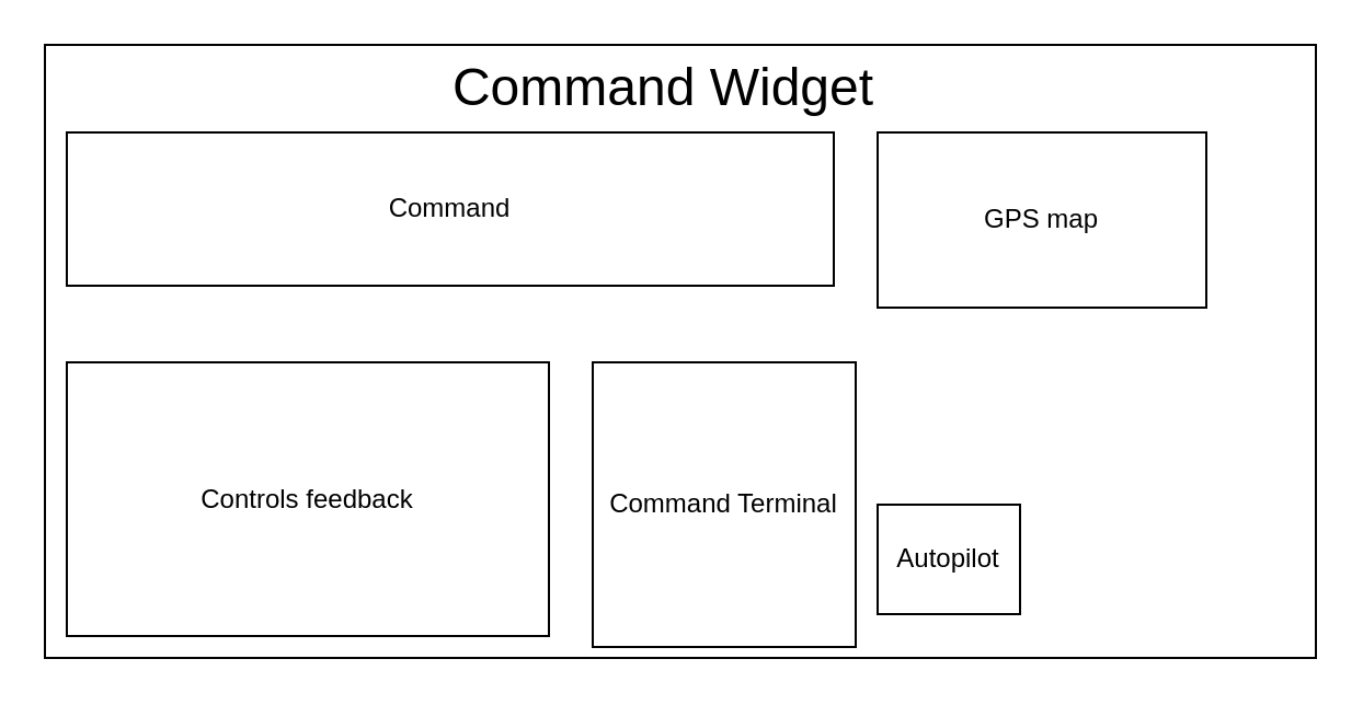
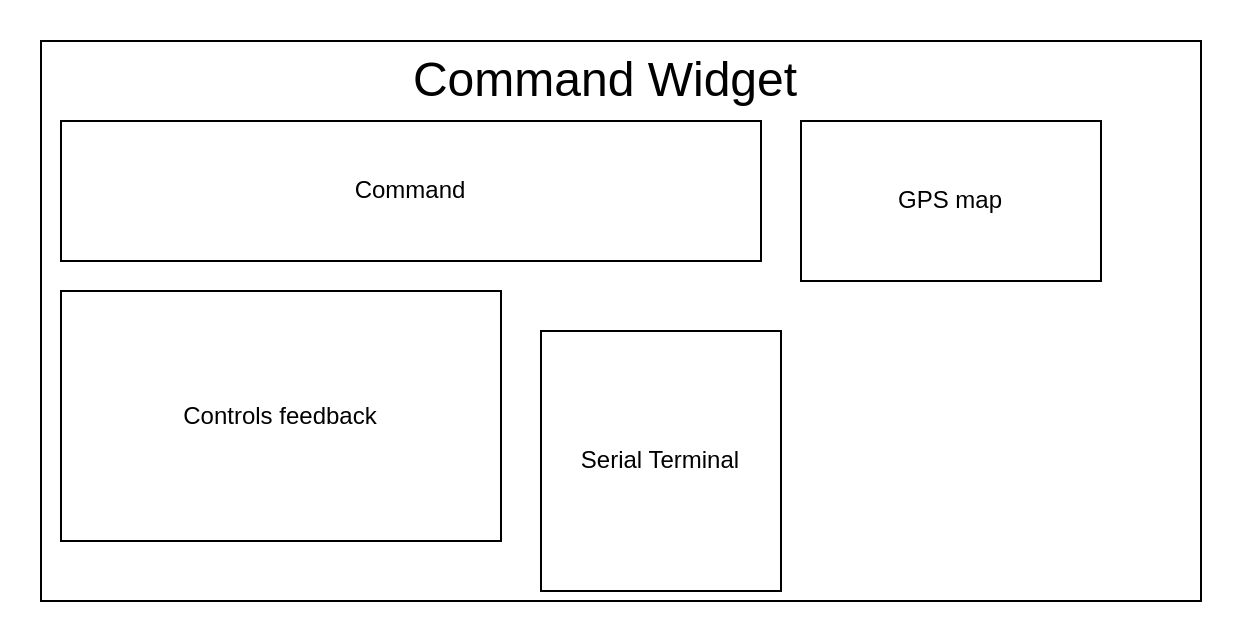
  <mxCell id="0" />
  <mxCell id="1" parent="0" />
  <mxCell id="2" value="" style="rounded=0;whiteSpace=wrap;html=1;" vertex="1" parent="1"><mxGeometry x="20" y="20" width="580" height="280" as="geometry" /></mxCell>
  <mxCell id="3" value="Command" style="rounded=0;whiteSpace=wrap;html=1;" vertex="1" parent="1"><mxGeometry x="30" y="60" width="350" height="70" as="geometry" /></mxCell>
- <mxCell id="4" value="Controls feedback" style="rounded=0;whiteSpace=wrap;html=1;" vertex="1" parent="1"><mxGeometry x="30" y="165" width="220" height="125" as="geometry" /></mxCell>
- <mxCell id="5" value="Command Terminal" style="rounded=0;whiteSpace=wrap;html=1;" vertex="1" parent="1"><mxGeometry x="270" y="165" width="120" height="130" as="geometry" /></mxCell>
+ <mxCell id="4" value="Controls feedback" style="rounded=0;whiteSpace=wrap;html=1;" vertex="1" parent="1"><mxGeometry x="30" y="145" width="220" height="125" as="geometry" /></mxCell>
+ <mxCell id="5" value="Serial Terminal" style="rounded=0;whiteSpace=wrap;html=1;" vertex="1" parent="1"><mxGeometry x="270" y="165" width="120" height="130" as="geometry" /></mxCell>
  <mxCell id="6" value="&lt;font style=&quot;font-size: 24px&quot;&gt;Command Widget&lt;/font&gt;" style="text;html=1;strokeColor=none;fillColor=none;align=center;verticalAlign=middle;whiteSpace=wrap;rounded=0;" vertex="1" parent="1"><mxGeometry x="170" y="30" width="265" height="20" as="geometry" /></mxCell>
  <mxCell id="7" value="GPS map" style="rounded=0;whiteSpace=wrap;html=1;" vertex="1" parent="1"><mxGeometry x="400" y="60" width="150" height="80" as="geometry" /></mxCell>
- <mxCell id="8" value="Autopilot" style="rounded=0;whiteSpace=wrap;html=1;" vertex="1" parent="1"><mxGeometry x="400" y="230" width="65" height="50" as="geometry" /></mxCell>
